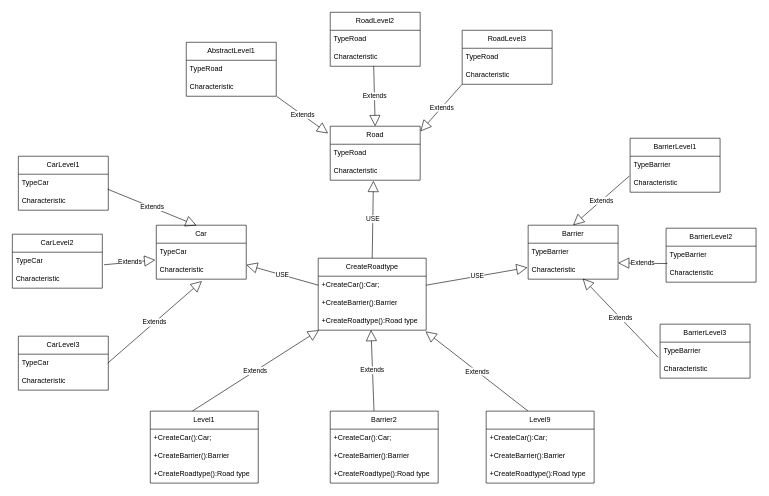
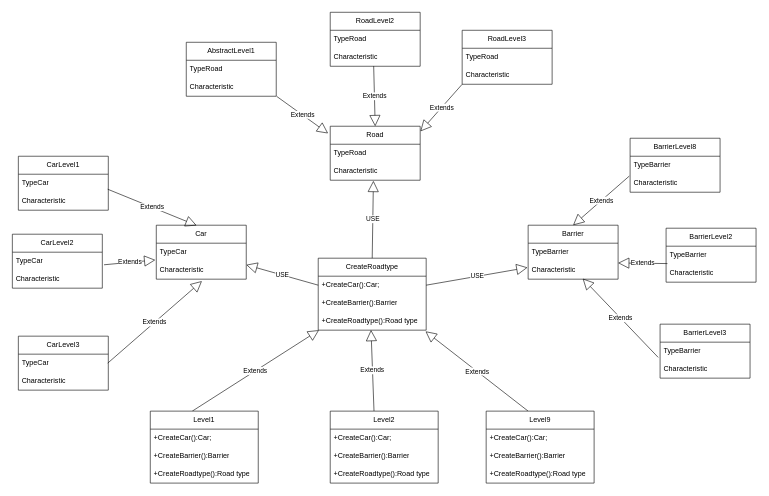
  <mxCell id="0" />
  <mxCell id="1" parent="0" />
  <mxCell id="2" value="CreateRoadtype" style="swimlane;fontStyle=0;childLayout=stackLayout;horizontal=1;startSize=30;horizontalStack=0;resizeParent=1;resizeParentMax=0;resizeLast=0;collapsible=1;marginBottom=0;whiteSpace=wrap;html=1;" parent="1" vertex="1"><mxGeometry x="530" y="430" width="180" height="120" as="geometry" /></mxCell>
  <mxCell id="3" value="+CreateCar():Car;" style="text;strokeColor=none;fillColor=none;align=left;verticalAlign=middle;spacingLeft=4;spacingRight=4;overflow=hidden;points=[[0,0.5],[1,0.5]];portConstraint=eastwest;rotatable=0;whiteSpace=wrap;html=1;" parent="2" vertex="1"><mxGeometry y="30" width="180" height="30" as="geometry" /></mxCell>
  <mxCell id="4" value="+CreateBarrier():Barrier" style="text;strokeColor=none;fillColor=none;align=left;verticalAlign=middle;spacingLeft=4;spacingRight=4;overflow=hidden;points=[[0,0.5],[1,0.5]];portConstraint=eastwest;rotatable=0;whiteSpace=wrap;html=1;" parent="2" vertex="1"><mxGeometry y="60" width="180" height="30" as="geometry" /></mxCell>
  <mxCell id="5" value="+CreateRoadtype():Road type" style="text;strokeColor=none;fillColor=none;align=left;verticalAlign=middle;spacingLeft=4;spacingRight=4;overflow=hidden;points=[[0,0.5],[1,0.5]];portConstraint=eastwest;rotatable=0;whiteSpace=wrap;html=1;" parent="2" vertex="1"><mxGeometry y="90" width="180" height="30" as="geometry" /></mxCell>
  <mxCell id="6" value="USE" style="endArrow=block;endSize=16;endFill=0;html=1;rounded=0;exitX=0.5;exitY=0;exitDx=0;exitDy=0;entryX=0.48;entryY=1.033;entryDx=0;entryDy=0;entryPerimeter=0;" parent="1" source="2" target="12" edge="1"><mxGeometry width="160" relative="1" as="geometry"><mxPoint x="270" y="475" as="sourcePoint" /><mxPoint x="627" y="329" as="targetPoint" /></mxGeometry></mxCell>
  <mxCell id="7" value="Extends" style="endArrow=block;endSize=16;endFill=0;html=1;rounded=0;entryX=0.007;entryY=1;entryDx=0;entryDy=0;entryPerimeter=0;" parent="1" target="5" edge="1"><mxGeometry width="160" relative="1" as="geometry"><mxPoint x="320" y="685" as="sourcePoint" /><mxPoint x="430" y="575" as="targetPoint" /></mxGeometry></mxCell>
  <mxCell id="8" value="Extends" style="endArrow=block;endSize=16;endFill=0;html=1;rounded=0;entryX=0.489;entryY=0.989;entryDx=0;entryDy=0;entryPerimeter=0;" parent="1" target="5" edge="1"><mxGeometry width="160" relative="1" as="geometry"><mxPoint x="623" y="685" as="sourcePoint" /><mxPoint x="561" y="575" as="targetPoint" /></mxGeometry></mxCell>
  <mxCell id="9" value="Extends" style="endArrow=block;endSize=16;endFill=0;html=1;rounded=0;entryX=0.994;entryY=1.067;entryDx=0;entryDy=0;entryPerimeter=0;" parent="1" target="5" edge="1"><mxGeometry width="160" relative="1" as="geometry"><mxPoint x="880" y="685" as="sourcePoint" /><mxPoint x="700" y="565" as="targetPoint" /></mxGeometry></mxCell>
  <mxCell id="10" value="Road" style="swimlane;fontStyle=0;childLayout=stackLayout;horizontal=1;startSize=30;horizontalStack=0;resizeParent=1;resizeParentMax=0;resizeLast=0;collapsible=1;marginBottom=0;whiteSpace=wrap;html=1;" parent="1" vertex="1"><mxGeometry x="550" y="210" width="150" height="90" as="geometry" /></mxCell>
  <mxCell id="11" value="TypeRoad" style="text;strokeColor=none;fillColor=none;align=left;verticalAlign=middle;spacingLeft=4;spacingRight=4;overflow=hidden;points=[[0,0.5],[1,0.5]];portConstraint=eastwest;rotatable=0;whiteSpace=wrap;html=1;" parent="10" vertex="1"><mxGeometry y="30" width="150" height="30" as="geometry" /></mxCell>
  <mxCell id="12" value="Characteristic" style="text;strokeColor=none;fillColor=none;align=left;verticalAlign=middle;spacingLeft=4;spacingRight=4;overflow=hidden;points=[[0,0.5],[1,0.5]];portConstraint=eastwest;rotatable=0;whiteSpace=wrap;html=1;" parent="10" vertex="1"><mxGeometry y="60" width="150" height="30" as="geometry" /></mxCell>
  <mxCell id="13" value="Barrier" style="swimlane;fontStyle=0;childLayout=stackLayout;horizontal=1;startSize=30;horizontalStack=0;resizeParent=1;resizeParentMax=0;resizeLast=0;collapsible=1;marginBottom=0;whiteSpace=wrap;html=1;" parent="1" vertex="1"><mxGeometry x="880" y="375" width="150" height="90" as="geometry" /></mxCell>
  <mxCell id="14" value="TypeBarrier" style="text;strokeColor=none;fillColor=none;align=left;verticalAlign=middle;spacingLeft=4;spacingRight=4;overflow=hidden;points=[[0,0.5],[1,0.5]];portConstraint=eastwest;rotatable=0;whiteSpace=wrap;html=1;" parent="13" vertex="1"><mxGeometry y="30" width="150" height="30" as="geometry" /></mxCell>
  <mxCell id="15" value="Characteristic" style="text;strokeColor=none;fillColor=none;align=left;verticalAlign=middle;spacingLeft=4;spacingRight=4;overflow=hidden;points=[[0,0.5],[1,0.5]];portConstraint=eastwest;rotatable=0;whiteSpace=wrap;html=1;" parent="13" vertex="1"><mxGeometry y="60" width="150" height="30" as="geometry" /></mxCell>
  <mxCell id="16" value="Car" style="swimlane;fontStyle=0;childLayout=stackLayout;horizontal=1;startSize=30;horizontalStack=0;resizeParent=1;resizeParentMax=0;resizeLast=0;collapsible=1;marginBottom=0;whiteSpace=wrap;html=1;" parent="1" vertex="1"><mxGeometry x="260" y="375" width="150" height="90" as="geometry" /></mxCell>
  <mxCell id="17" value="TypeCar" style="text;strokeColor=none;fillColor=none;align=left;verticalAlign=middle;spacingLeft=4;spacingRight=4;overflow=hidden;points=[[0,0.5],[1,0.5]];portConstraint=eastwest;rotatable=0;whiteSpace=wrap;html=1;" parent="16" vertex="1"><mxGeometry y="30" width="150" height="30" as="geometry" /></mxCell>
  <mxCell id="18" value="Characteristic" style="text;strokeColor=none;fillColor=none;align=left;verticalAlign=middle;spacingLeft=4;spacingRight=4;overflow=hidden;points=[[0,0.5],[1,0.5]];portConstraint=eastwest;rotatable=0;whiteSpace=wrap;html=1;" parent="16" vertex="1"><mxGeometry y="60" width="150" height="30" as="geometry" /></mxCell>
  <mxCell id="19" value="USE" style="endArrow=block;endSize=16;endFill=0;html=1;rounded=0;exitX=1;exitY=0.5;exitDx=0;exitDy=0;entryX=-0.007;entryY=0.353;entryDx=0;entryDy=0;entryPerimeter=0;" parent="1" source="3" target="15" edge="1"><mxGeometry width="160" relative="1" as="geometry"><mxPoint x="790" y="505" as="sourcePoint" /><mxPoint x="790" y="395" as="targetPoint" /></mxGeometry></mxCell>
  <mxCell id="20" value="USE" style="endArrow=block;endSize=16;endFill=0;html=1;rounded=0;exitX=0;exitY=0.5;exitDx=0;exitDy=0;entryX=1;entryY=0.203;entryDx=0;entryDy=0;entryPerimeter=0;" parent="1" source="3" target="18" edge="1"><mxGeometry width="160" relative="1" as="geometry"><mxPoint x="645" y="465" as="sourcePoint" /><mxPoint x="645" y="355" as="targetPoint" /></mxGeometry></mxCell>
  <mxCell id="21" value="Level1" style="swimlane;fontStyle=0;childLayout=stackLayout;horizontal=1;startSize=30;horizontalStack=0;resizeParent=1;resizeParentMax=0;resizeLast=0;collapsible=1;marginBottom=0;whiteSpace=wrap;html=1;" parent="1" vertex="1"><mxGeometry x="250" y="685" width="180" height="120" as="geometry" /></mxCell>
  <mxCell id="22" value="+CreateCar():Car;" style="text;strokeColor=none;fillColor=none;align=left;verticalAlign=middle;spacingLeft=4;spacingRight=4;overflow=hidden;points=[[0,0.5],[1,0.5]];portConstraint=eastwest;rotatable=0;whiteSpace=wrap;html=1;" parent="21" vertex="1"><mxGeometry y="30" width="180" height="30" as="geometry" /></mxCell>
  <mxCell id="23" value="+CreateBarrier():Barrier" style="text;strokeColor=none;fillColor=none;align=left;verticalAlign=middle;spacingLeft=4;spacingRight=4;overflow=hidden;points=[[0,0.5],[1,0.5]];portConstraint=eastwest;rotatable=0;whiteSpace=wrap;html=1;" parent="21" vertex="1"><mxGeometry y="60" width="180" height="30" as="geometry" /></mxCell>
  <mxCell id="24" value="+CreateRoadtype():Road type" style="text;strokeColor=none;fillColor=none;align=left;verticalAlign=middle;spacingLeft=4;spacingRight=4;overflow=hidden;points=[[0,0.5],[1,0.5]];portConstraint=eastwest;rotatable=0;whiteSpace=wrap;html=1;" parent="21" vertex="1"><mxGeometry y="90" width="180" height="30" as="geometry" /></mxCell>
- <mxCell id="25" value="Barrier2" style="swimlane;fontStyle=0;childLayout=stackLayout;horizontal=1;startSize=30;horizontalStack=0;resizeParent=1;resizeParentMax=0;resizeLast=0;collapsible=1;marginBottom=0;whiteSpace=wrap;html=1;" parent="1" vertex="1"><mxGeometry x="550" y="685" width="180" height="120" as="geometry" /></mxCell>
+ <mxCell id="25" value="Level2" style="swimlane;fontStyle=0;childLayout=stackLayout;horizontal=1;startSize=30;horizontalStack=0;resizeParent=1;resizeParentMax=0;resizeLast=0;collapsible=1;marginBottom=0;whiteSpace=wrap;html=1;" parent="1" vertex="1"><mxGeometry x="550" y="685" width="180" height="120" as="geometry" /></mxCell>
  <mxCell id="26" value="+CreateCar():Car;" style="text;strokeColor=none;fillColor=none;align=left;verticalAlign=middle;spacingLeft=4;spacingRight=4;overflow=hidden;points=[[0,0.5],[1,0.5]];portConstraint=eastwest;rotatable=0;whiteSpace=wrap;html=1;" parent="25" vertex="1"><mxGeometry y="30" width="180" height="30" as="geometry" /></mxCell>
  <mxCell id="27" value="+CreateBarrier():Barrier" style="text;strokeColor=none;fillColor=none;align=left;verticalAlign=middle;spacingLeft=4;spacingRight=4;overflow=hidden;points=[[0,0.5],[1,0.5]];portConstraint=eastwest;rotatable=0;whiteSpace=wrap;html=1;" parent="25" vertex="1"><mxGeometry y="60" width="180" height="30" as="geometry" /></mxCell>
  <mxCell id="28" value="+CreateRoadtype():Road type" style="text;strokeColor=none;fillColor=none;align=left;verticalAlign=middle;spacingLeft=4;spacingRight=4;overflow=hidden;points=[[0,0.5],[1,0.5]];portConstraint=eastwest;rotatable=0;whiteSpace=wrap;html=1;" parent="25" vertex="1"><mxGeometry y="90" width="180" height="30" as="geometry" /></mxCell>
  <mxCell id="29" value="Level9" style="swimlane;fontStyle=0;childLayout=stackLayout;horizontal=1;startSize=30;horizontalStack=0;resizeParent=1;resizeParentMax=0;resizeLast=0;collapsible=1;marginBottom=0;whiteSpace=wrap;html=1;" parent="1" vertex="1"><mxGeometry x="810" y="685" width="180" height="120" as="geometry" /></mxCell>
  <mxCell id="30" value="+CreateCar():Car;" style="text;strokeColor=none;fillColor=none;align=left;verticalAlign=middle;spacingLeft=4;spacingRight=4;overflow=hidden;points=[[0,0.5],[1,0.5]];portConstraint=eastwest;rotatable=0;whiteSpace=wrap;html=1;" parent="29" vertex="1"><mxGeometry y="30" width="180" height="30" as="geometry" /></mxCell>
  <mxCell id="31" value="+CreateBarrier():Barrier" style="text;strokeColor=none;fillColor=none;align=left;verticalAlign=middle;spacingLeft=4;spacingRight=4;overflow=hidden;points=[[0,0.5],[1,0.5]];portConstraint=eastwest;rotatable=0;whiteSpace=wrap;html=1;" parent="29" vertex="1"><mxGeometry y="60" width="180" height="30" as="geometry" /></mxCell>
  <mxCell id="32" value="+CreateRoadtype():Road type" style="text;strokeColor=none;fillColor=none;align=left;verticalAlign=middle;spacingLeft=4;spacingRight=4;overflow=hidden;points=[[0,0.5],[1,0.5]];portConstraint=eastwest;rotatable=0;whiteSpace=wrap;html=1;" parent="29" vertex="1"><mxGeometry y="90" width="180" height="30" as="geometry" /></mxCell>
  <mxCell id="33" value="CarLevel1" style="swimlane;fontStyle=0;childLayout=stackLayout;horizontal=1;startSize=30;horizontalStack=0;resizeParent=1;resizeParentMax=0;resizeLast=0;collapsible=1;marginBottom=0;whiteSpace=wrap;html=1;" parent="1" vertex="1"><mxGeometry x="30" y="260" width="150" height="90" as="geometry" /></mxCell>
  <mxCell id="34" value="TypeCar" style="text;strokeColor=none;fillColor=none;align=left;verticalAlign=middle;spacingLeft=4;spacingRight=4;overflow=hidden;points=[[0,0.5],[1,0.5]];portConstraint=eastwest;rotatable=0;whiteSpace=wrap;html=1;" parent="33" vertex="1"><mxGeometry y="30" width="150" height="30" as="geometry" /></mxCell>
  <mxCell id="35" value="Characteristic" style="text;strokeColor=none;fillColor=none;align=left;verticalAlign=middle;spacingLeft=4;spacingRight=4;overflow=hidden;points=[[0,0.5],[1,0.5]];portConstraint=eastwest;rotatable=0;whiteSpace=wrap;html=1;" parent="33" vertex="1"><mxGeometry y="60" width="150" height="30" as="geometry" /></mxCell>
  <mxCell id="36" value="CarLevel3" style="swimlane;fontStyle=0;childLayout=stackLayout;horizontal=1;startSize=30;horizontalStack=0;resizeParent=1;resizeParentMax=0;resizeLast=0;collapsible=1;marginBottom=0;whiteSpace=wrap;html=1;" parent="1" vertex="1"><mxGeometry x="30" y="560" width="150" height="90" as="geometry" /></mxCell>
  <mxCell id="37" value="TypeCar" style="text;strokeColor=none;fillColor=none;align=left;verticalAlign=middle;spacingLeft=4;spacingRight=4;overflow=hidden;points=[[0,0.5],[1,0.5]];portConstraint=eastwest;rotatable=0;whiteSpace=wrap;html=1;" parent="36" vertex="1"><mxGeometry y="30" width="150" height="30" as="geometry" /></mxCell>
  <mxCell id="38" value="Characteristic" style="text;strokeColor=none;fillColor=none;align=left;verticalAlign=middle;spacingLeft=4;spacingRight=4;overflow=hidden;points=[[0,0.5],[1,0.5]];portConstraint=eastwest;rotatable=0;whiteSpace=wrap;html=1;" parent="36" vertex="1"><mxGeometry y="60" width="150" height="30" as="geometry" /></mxCell>
  <mxCell id="39" value="CarLevel2" style="swimlane;fontStyle=0;childLayout=stackLayout;horizontal=1;startSize=30;horizontalStack=0;resizeParent=1;resizeParentMax=0;resizeLast=0;collapsible=1;marginBottom=0;whiteSpace=wrap;html=1;" parent="1" vertex="1"><mxGeometry x="20" y="390" width="150" height="90" as="geometry" /></mxCell>
  <mxCell id="40" value="TypeCar" style="text;strokeColor=none;fillColor=none;align=left;verticalAlign=middle;spacingLeft=4;spacingRight=4;overflow=hidden;points=[[0,0.5],[1,0.5]];portConstraint=eastwest;rotatable=0;whiteSpace=wrap;html=1;" parent="39" vertex="1"><mxGeometry y="30" width="150" height="30" as="geometry" /></mxCell>
  <mxCell id="41" value="Characteristic" style="text;strokeColor=none;fillColor=none;align=left;verticalAlign=middle;spacingLeft=4;spacingRight=4;overflow=hidden;points=[[0,0.5],[1,0.5]];portConstraint=eastwest;rotatable=0;whiteSpace=wrap;html=1;" parent="39" vertex="1"><mxGeometry y="60" width="150" height="30" as="geometry" /></mxCell>
  <mxCell id="42" value="Extends" style="endArrow=block;endSize=16;endFill=0;html=1;rounded=0;entryX=0.507;entryY=1.107;entryDx=0;entryDy=0;entryPerimeter=0;" parent="1" target="18" edge="1"><mxGeometry width="160" relative="1" as="geometry"><mxPoint x="179" y="605" as="sourcePoint" /><mxPoint x="410" y="485" as="targetPoint" /></mxGeometry></mxCell>
  <mxCell id="43" value="Extends" style="endArrow=block;endSize=16;endFill=0;html=1;rounded=0;entryX=-0.011;entryY=0.933;entryDx=0;entryDy=0;entryPerimeter=0;exitX=1.019;exitY=0.7;exitDx=0;exitDy=0;exitPerimeter=0;" parent="1" source="40" target="17" edge="1"><mxGeometry width="160" relative="1" as="geometry"><mxPoint x="50" y="550" as="sourcePoint" /><mxPoint x="281" y="430" as="targetPoint" /></mxGeometry></mxCell>
  <mxCell id="44" value="Extends" style="endArrow=block;endSize=16;endFill=0;html=1;rounded=0;entryX=0.448;entryY=0.004;entryDx=0;entryDy=0;entryPerimeter=0;" parent="1" target="16" edge="1"><mxGeometry width="160" relative="1" as="geometry"><mxPoint x="179" y="315" as="sourcePoint" /><mxPoint x="410" y="195" as="targetPoint" /></mxGeometry></mxCell>
  <mxCell id="45" value="AbstractLevel1" style="swimlane;fontStyle=0;childLayout=stackLayout;horizontal=1;startSize=30;horizontalStack=0;resizeParent=1;resizeParentMax=0;resizeLast=0;collapsible=1;marginBottom=0;whiteSpace=wrap;html=1;" parent="1" vertex="1"><mxGeometry x="310" y="70" width="150" height="90" as="geometry" /></mxCell>
  <mxCell id="46" value="TypeRoad" style="text;strokeColor=none;fillColor=none;align=left;verticalAlign=middle;spacingLeft=4;spacingRight=4;overflow=hidden;points=[[0,0.5],[1,0.5]];portConstraint=eastwest;rotatable=0;whiteSpace=wrap;html=1;" parent="45" vertex="1"><mxGeometry y="30" width="150" height="30" as="geometry" /></mxCell>
  <mxCell id="47" value="Characteristic" style="text;strokeColor=none;fillColor=none;align=left;verticalAlign=middle;spacingLeft=4;spacingRight=4;overflow=hidden;points=[[0,0.5],[1,0.5]];portConstraint=eastwest;rotatable=0;whiteSpace=wrap;html=1;" parent="45" vertex="1"><mxGeometry y="60" width="150" height="30" as="geometry" /></mxCell>
  <mxCell id="48" value="RoadLevel2" style="swimlane;fontStyle=0;childLayout=stackLayout;horizontal=1;startSize=30;horizontalStack=0;resizeParent=1;resizeParentMax=0;resizeLast=0;collapsible=1;marginBottom=0;whiteSpace=wrap;html=1;" parent="1" vertex="1"><mxGeometry x="550" y="20" width="150" height="90" as="geometry" /></mxCell>
  <mxCell id="49" value="TypeRoad" style="text;strokeColor=none;fillColor=none;align=left;verticalAlign=middle;spacingLeft=4;spacingRight=4;overflow=hidden;points=[[0,0.5],[1,0.5]];portConstraint=eastwest;rotatable=0;whiteSpace=wrap;html=1;" parent="48" vertex="1"><mxGeometry y="30" width="150" height="30" as="geometry" /></mxCell>
  <mxCell id="50" value="Characteristic" style="text;strokeColor=none;fillColor=none;align=left;verticalAlign=middle;spacingLeft=4;spacingRight=4;overflow=hidden;points=[[0,0.5],[1,0.5]];portConstraint=eastwest;rotatable=0;whiteSpace=wrap;html=1;" parent="48" vertex="1"><mxGeometry y="60" width="150" height="30" as="geometry" /></mxCell>
  <mxCell id="51" value="RoadLevel3" style="swimlane;fontStyle=0;childLayout=stackLayout;horizontal=1;startSize=30;horizontalStack=0;resizeParent=1;resizeParentMax=0;resizeLast=0;collapsible=1;marginBottom=0;whiteSpace=wrap;html=1;" parent="1" vertex="1"><mxGeometry x="770" y="50" width="150" height="90" as="geometry" /></mxCell>
  <mxCell id="52" value="TypeRoad" style="text;strokeColor=none;fillColor=none;align=left;verticalAlign=middle;spacingLeft=4;spacingRight=4;overflow=hidden;points=[[0,0.5],[1,0.5]];portConstraint=eastwest;rotatable=0;whiteSpace=wrap;html=1;" parent="51" vertex="1"><mxGeometry y="30" width="150" height="30" as="geometry" /></mxCell>
  <mxCell id="53" value="Characteristic" style="text;strokeColor=none;fillColor=none;align=left;verticalAlign=middle;spacingLeft=4;spacingRight=4;overflow=hidden;points=[[0,0.5],[1,0.5]];portConstraint=eastwest;rotatable=0;whiteSpace=wrap;html=1;" parent="51" vertex="1"><mxGeometry y="60" width="150" height="30" as="geometry" /></mxCell>
  <mxCell id="54" value="Extends" style="endArrow=block;endSize=16;endFill=0;html=1;rounded=0;entryX=0.5;entryY=0;entryDx=0;entryDy=0;exitX=0.483;exitY=0.993;exitDx=0;exitDy=0;exitPerimeter=0;" parent="1" source="50" target="10" edge="1"><mxGeometry width="160" relative="1" as="geometry"><mxPoint x="560" y="148" as="sourcePoint" /><mxPoint x="645" y="140" as="targetPoint" /></mxGeometry></mxCell>
  <mxCell id="55" value="Extends" style="endArrow=block;endSize=16;endFill=0;html=1;rounded=0;entryX=-0.024;entryY=0.132;entryDx=0;entryDy=0;entryPerimeter=0;exitX=1.005;exitY=1.007;exitDx=0;exitDy=0;exitPerimeter=0;" parent="1" source="47" target="10" edge="1"><mxGeometry width="160" relative="1" as="geometry"><mxPoint x="410" y="215" as="sourcePoint" /><mxPoint x="495" y="207" as="targetPoint" /></mxGeometry></mxCell>
  <mxCell id="56" value="Extends" style="endArrow=block;endSize=16;endFill=0;html=1;rounded=0;entryX=1.003;entryY=0.094;entryDx=0;entryDy=0;entryPerimeter=0;" parent="1" target="10" edge="1"><mxGeometry width="160" relative="1" as="geometry"><mxPoint x="770" y="140" as="sourcePoint" /><mxPoint x="773" y="235" as="targetPoint" /></mxGeometry></mxCell>
- <mxCell id="57" value="BarrierLevel1" style="swimlane;fontStyle=0;childLayout=stackLayout;horizontal=1;startSize=30;horizontalStack=0;resizeParent=1;resizeParentMax=0;resizeLast=0;collapsible=1;marginBottom=0;whiteSpace=wrap;html=1;" parent="1" vertex="1"><mxGeometry x="1050" y="230" width="150" height="90" as="geometry" /></mxCell>
+ <mxCell id="57" value="BarrierLevel8" style="swimlane;fontStyle=0;childLayout=stackLayout;horizontal=1;startSize=30;horizontalStack=0;resizeParent=1;resizeParentMax=0;resizeLast=0;collapsible=1;marginBottom=0;whiteSpace=wrap;html=1;" parent="1" vertex="1"><mxGeometry x="1050" y="230" width="150" height="90" as="geometry" /></mxCell>
  <mxCell id="58" value="TypeBarrier" style="text;strokeColor=none;fillColor=none;align=left;verticalAlign=middle;spacingLeft=4;spacingRight=4;overflow=hidden;points=[[0,0.5],[1,0.5]];portConstraint=eastwest;rotatable=0;whiteSpace=wrap;html=1;" parent="57" vertex="1"><mxGeometry y="30" width="150" height="30" as="geometry" /></mxCell>
  <mxCell id="59" value="Characteristic" style="text;strokeColor=none;fillColor=none;align=left;verticalAlign=middle;spacingLeft=4;spacingRight=4;overflow=hidden;points=[[0,0.5],[1,0.5]];portConstraint=eastwest;rotatable=0;whiteSpace=wrap;html=1;" parent="57" vertex="1"><mxGeometry y="60" width="150" height="30" as="geometry" /></mxCell>
  <mxCell id="60" value="BarrierLevel2" style="swimlane;fontStyle=0;childLayout=stackLayout;horizontal=1;startSize=30;horizontalStack=0;resizeParent=1;resizeParentMax=0;resizeLast=0;collapsible=1;marginBottom=0;whiteSpace=wrap;html=1;" parent="1" vertex="1"><mxGeometry x="1110" y="380" width="150" height="90" as="geometry" /></mxCell>
  <mxCell id="61" value="TypeBarrier" style="text;strokeColor=none;fillColor=none;align=left;verticalAlign=middle;spacingLeft=4;spacingRight=4;overflow=hidden;points=[[0,0.5],[1,0.5]];portConstraint=eastwest;rotatable=0;whiteSpace=wrap;html=1;" parent="60" vertex="1"><mxGeometry y="30" width="150" height="30" as="geometry" /></mxCell>
  <mxCell id="62" value="Characteristic" style="text;strokeColor=none;fillColor=none;align=left;verticalAlign=middle;spacingLeft=4;spacingRight=4;overflow=hidden;points=[[0,0.5],[1,0.5]];portConstraint=eastwest;rotatable=0;whiteSpace=wrap;html=1;" parent="60" vertex="1"><mxGeometry y="60" width="150" height="30" as="geometry" /></mxCell>
  <mxCell id="63" value="BarrierLevel3" style="swimlane;fontStyle=0;childLayout=stackLayout;horizontal=1;startSize=30;horizontalStack=0;resizeParent=1;resizeParentMax=0;resizeLast=0;collapsible=1;marginBottom=0;whiteSpace=wrap;html=1;" parent="1" vertex="1"><mxGeometry x="1100" y="540" width="150" height="90" as="geometry" /></mxCell>
  <mxCell id="64" value="TypeBarrier" style="text;strokeColor=none;fillColor=none;align=left;verticalAlign=middle;spacingLeft=4;spacingRight=4;overflow=hidden;points=[[0,0.5],[1,0.5]];portConstraint=eastwest;rotatable=0;whiteSpace=wrap;html=1;" parent="63" vertex="1"><mxGeometry y="30" width="150" height="30" as="geometry" /></mxCell>
  <mxCell id="65" value="Characteristic" style="text;strokeColor=none;fillColor=none;align=left;verticalAlign=middle;spacingLeft=4;spacingRight=4;overflow=hidden;points=[[0,0.5],[1,0.5]];portConstraint=eastwest;rotatable=0;whiteSpace=wrap;html=1;" parent="63" vertex="1"><mxGeometry y="60" width="150" height="30" as="geometry" /></mxCell>
  <mxCell id="66" value="Extends" style="endArrow=block;endSize=16;endFill=0;html=1;rounded=0;exitX=-0.021;exitY=-0.153;exitDx=0;exitDy=0;exitPerimeter=0;entryX=0.607;entryY=0.967;entryDx=0;entryDy=0;entryPerimeter=0;" parent="1" source="65" target="15" edge="1"><mxGeometry width="160" relative="1" as="geometry"><mxPoint x="1090" y="635" as="sourcePoint" /><mxPoint x="960" y="470" as="targetPoint" /></mxGeometry></mxCell>
  <mxCell id="67" value="Extends" style="endArrow=block;endSize=16;endFill=0;html=1;rounded=0;exitX=0.015;exitY=-0.035;exitDx=0;exitDy=0;exitPerimeter=0;entryX=1;entryY=0.1;entryDx=0;entryDy=0;entryPerimeter=0;" parent="1" source="62" target="15" edge="1"><mxGeometry width="160" relative="1" as="geometry"><mxPoint x="1151" y="559" as="sourcePoint" /><mxPoint x="1030" y="461" as="targetPoint" /></mxGeometry></mxCell>
  <mxCell id="68" value="Extends" style="endArrow=block;endSize=16;endFill=0;html=1;rounded=0;exitX=-0.009;exitY=0.102;exitDx=0;exitDy=0;exitPerimeter=0;entryX=0.5;entryY=0;entryDx=0;entryDy=0;" parent="1" source="59" target="13" edge="1"><mxGeometry width="160" relative="1" as="geometry"><mxPoint x="1015.5" y="348" as="sourcePoint" /><mxPoint x="894.5" y="250" as="targetPoint" /></mxGeometry></mxCell>
